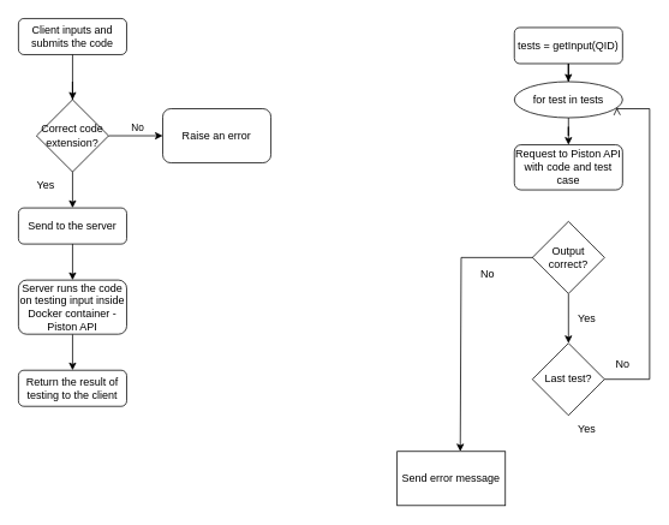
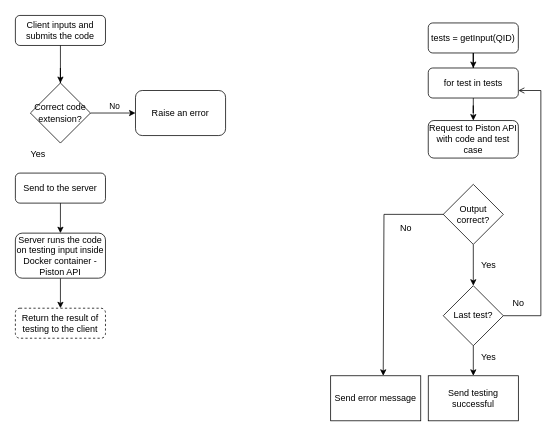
  <mxCell id="0" />
  <mxCell id="1" parent="0" />
  <mxCell id="2" value="" style="edgeStyle=orthogonalEdgeStyle;rounded=0;orthogonalLoop=1;jettySize=auto;html=1;" parent="1" source="8" edge="1"><mxGeometry relative="1" as="geometry"><mxPoint x="80" y="130" as="targetPoint" /></mxGeometry></mxCell>
  <mxCell id="3" value="Client inputs and submits the code" style="rounded=1;whiteSpace=wrap;html=1;" parent="1" vertex="1"><mxGeometry x="20" y="20" width="120" height="40" as="geometry" /></mxCell>
  <mxCell id="4" value="" style="edgeStyle=orthogonalEdgeStyle;rounded=0;orthogonalLoop=1;jettySize=auto;html=1;" parent="1" source="3" target="8" edge="1"><mxGeometry relative="1" as="geometry"><mxPoint x="80" y="60" as="sourcePoint" /><mxPoint x="80" y="130" as="targetPoint" /></mxGeometry></mxCell>
  <mxCell id="5" value="" style="edgeStyle=orthogonalEdgeStyle;rounded=0;orthogonalLoop=1;jettySize=auto;html=1;" parent="1" source="8" target="9" edge="1"><mxGeometry relative="1" as="geometry" /></mxCell>
  <mxCell id="6" value="No" style="edgeLabel;html=1;align=center;verticalAlign=middle;resizable=0;points=[];" parent="5" vertex="1" connectable="0"><mxGeometry x="0.033" y="-4" relative="1" as="geometry"><mxPoint y="-14" as="offset" /></mxGeometry></mxCell>
- <mxCell id="7" value="" style="edgeStyle=orthogonalEdgeStyle;rounded=0;orthogonalLoop=1;jettySize=auto;html=1;" parent="1" source="8" target="11" edge="1"><mxGeometry relative="1" as="geometry" /></mxCell>
  <mxCell id="8" value="Correct code extension?" style="rhombus;whiteSpace=wrap;html=1;" parent="1" vertex="1"><mxGeometry x="40" y="110" width="80" height="80" as="geometry" /></mxCell>
  <mxCell id="9" value="Raise an error" style="rounded=1;whiteSpace=wrap;html=1;" parent="1" vertex="1"><mxGeometry x="180" y="120" width="120" height="60" as="geometry" /></mxCell>
  <mxCell id="10" value="" style="edgeStyle=orthogonalEdgeStyle;rounded=0;orthogonalLoop=1;jettySize=auto;html=1;" parent="1" source="11" target="13" edge="1"><mxGeometry relative="1" as="geometry" /></mxCell>
  <mxCell id="11" value="Send to the server" style="rounded=1;whiteSpace=wrap;html=1;" parent="1" vertex="1"><mxGeometry x="20" y="230" width="120" height="40" as="geometry" /></mxCell>
  <mxCell id="12" value="" style="edgeStyle=orthogonalEdgeStyle;rounded=0;orthogonalLoop=1;jettySize=auto;html=1;entryX=0.5;entryY=0;entryDx=0;entryDy=0;" parent="1" source="13" target="14" edge="1"><mxGeometry relative="1" as="geometry"><mxPoint x="80" y="410" as="targetPoint" /></mxGeometry></mxCell>
  <mxCell id="13" value="Server runs the code on testing input inside Docker container - Piston API" style="whiteSpace=wrap;html=1;rounded=1;" parent="1" vertex="1"><mxGeometry x="20" y="310" width="120" height="60" as="geometry" /></mxCell>
- <mxCell id="14" value="Return the result of testing to the client" style="whiteSpace=wrap;html=1;rounded=1;" parent="1" vertex="1"><mxGeometry x="20" y="410" width="120" height="40" as="geometry" /></mxCell>
+ <mxCell id="14" value="Return the result of testing to the client" style="whiteSpace=wrap;html=1;rounded=1;dashed=1;" parent="1" vertex="1"><mxGeometry x="20" y="410" width="120" height="40" as="geometry" /></mxCell>
  <mxCell id="15" value="Yes" style="text;html=1;align=center;verticalAlign=middle;resizable=0;points=[];autosize=1;strokeColor=none;fillColor=none;" parent="1" vertex="1"><mxGeometry x="30" y="190" width="40" height="30" as="geometry" /></mxCell>
  <mxCell id="16" value="" style="edgeStyle=orthogonalEdgeStyle;rounded=0;orthogonalLoop=1;jettySize=auto;html=1;" edge="1" parent="1" source="17" target="19"><mxGeometry relative="1" as="geometry" /></mxCell>
  <mxCell id="17" value="tests = getInput(QID)" style="rounded=1;whiteSpace=wrap;html=1;" vertex="1" parent="1"><mxGeometry x="570" y="30" width="120" height="40" as="geometry" /></mxCell>
  <mxCell id="18" value="" style="edgeStyle=orthogonalEdgeStyle;rounded=0;orthogonalLoop=1;jettySize=auto;html=1;" edge="1" parent="1" source="19" target="20"><mxGeometry relative="1" as="geometry" /></mxCell>
- <mxCell id="19" value="for test in tests" style="ellipse;whiteSpace=wrap;html=1;" vertex="1" parent="1"><mxGeometry x="570" y="90" width="120" height="40" as="geometry" /></mxCell>
+ <mxCell id="19" value="for test in tests" style="rounded=1;whiteSpace=wrap;html=1;" vertex="1" parent="1"><mxGeometry x="570" y="90" width="120" height="40" as="geometry" /></mxCell>
  <mxCell id="20" value="Request to Piston API with code and test case" style="rounded=1;whiteSpace=wrap;html=1;" vertex="1" parent="1"><mxGeometry x="570" y="160" width="120" height="50" as="geometry" /></mxCell>
  <mxCell id="21" value="" style="edgeStyle=orthogonalEdgeStyle;rounded=0;orthogonalLoop=1;jettySize=auto;html=1;" edge="1" parent="1" source="23"><mxGeometry relative="1" as="geometry"><mxPoint x="630" y="380" as="targetPoint" /></mxGeometry></mxCell>
  <mxCell id="22" style="edgeStyle=orthogonalEdgeStyle;rounded=0;orthogonalLoop=1;jettySize=auto;html=1;" edge="1" parent="1"><mxGeometry relative="1" as="geometry"><mxPoint x="510" y="500" as="targetPoint" /><mxPoint x="630" y="285" as="sourcePoint" /><Array as="points"><mxPoint x="511" y="285" /></Array></mxGeometry></mxCell>
  <mxCell id="23" value="Output correct?" style="rhombus;whiteSpace=wrap;html=1;" vertex="1" parent="1"><mxGeometry x="590" y="245" width="80" height="80" as="geometry" /></mxCell>
  <mxCell id="24" value="Yes" style="text;html=1;align=center;verticalAlign=middle;resizable=0;points=[];autosize=1;strokeColor=none;fillColor=none;" vertex="1" parent="1"><mxGeometry x="630" y="338" width="40" height="30" as="geometry" /></mxCell>
  <mxCell id="25" style="edgeStyle=orthogonalEdgeStyle;rounded=0;orthogonalLoop=1;jettySize=auto;html=1;entryX=1;entryY=0.75;entryDx=0;entryDy=0;endArrow=open;" edge="1" parent="1" source="27" target="19"><mxGeometry relative="1" as="geometry"><Array as="points"><mxPoint x="720" y="420" /><mxPoint x="720" y="120" /></Array></mxGeometry></mxCell>
+ <mxCell id="26" value="" style="edgeStyle=orthogonalEdgeStyle;rounded=0;orthogonalLoop=1;jettySize=auto;html=1;" edge="1" parent="1" source="27" target="29"><mxGeometry relative="1" as="geometry" /></mxCell>
  <mxCell id="27" value="Last test?" style="rhombus;whiteSpace=wrap;html=1;" vertex="1" parent="1"><mxGeometry x="590" y="380" width="80" height="80" as="geometry" /></mxCell>
  <mxCell id="28" value="No" style="text;html=1;align=center;verticalAlign=middle;resizable=0;points=[];autosize=1;strokeColor=none;fillColor=none;" vertex="1" parent="1"><mxGeometry x="670" y="388" width="40" height="30" as="geometry" /></mxCell>
+ <mxCell id="29" value="Send testing successful" style="whiteSpace=wrap;html=1;" vertex="1" parent="1"><mxGeometry x="570" y="500" width="120" height="60" as="geometry" /></mxCell>
  <mxCell id="30" value="Yes" style="text;html=1;align=center;verticalAlign=middle;resizable=0;points=[];autosize=1;strokeColor=none;fillColor=none;" vertex="1" parent="1"><mxGeometry x="630" y="460" width="40" height="30" as="geometry" /></mxCell>
  <mxCell id="31" value="No" style="text;html=1;align=center;verticalAlign=middle;resizable=0;points=[];autosize=1;strokeColor=none;fillColor=none;" vertex="1" parent="1"><mxGeometry x="520" y="288" width="40" height="30" as="geometry" /></mxCell>
  <mxCell id="32" value="Send error message" style="whiteSpace=wrap;html=1;" vertex="1" parent="1"><mxGeometry x="440" y="500" width="120" height="60" as="geometry" /></mxCell>
